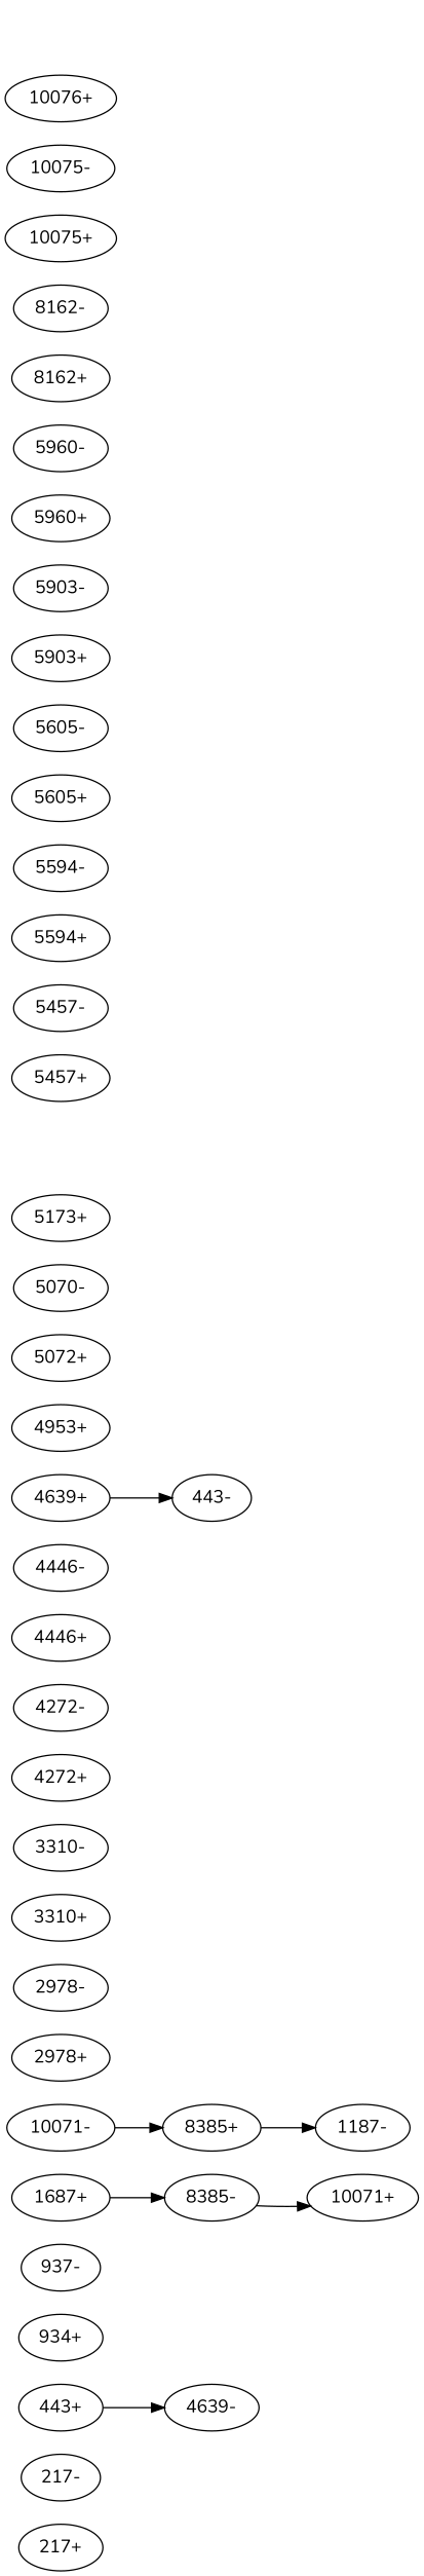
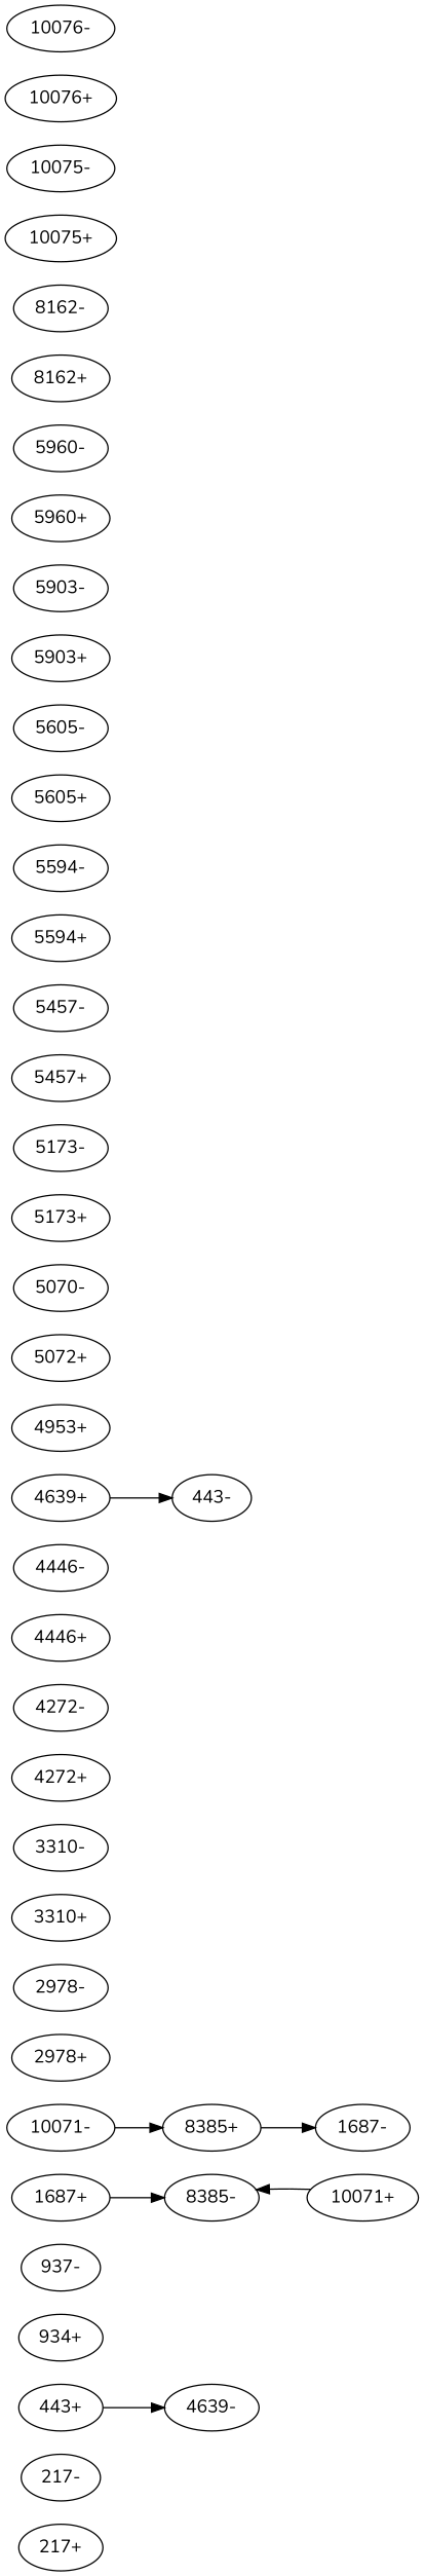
  digraph {
    fontname=Nunito
    k=40
    rankdir=LR
    node [fontname=Nunito l=210]
    edge [d=213 e=59.5 fontname=Nunito n=1]
    "217+" [l=276]
    "217-" [l=276]
    "4639-" [l=269]
    "443+"
    "934+" [l=287]
    n6 [l=287 label="937-"]
    "1687+" [l=295]
    "8385-" [l=253]
    "10071+" [l=1877]
-   "1687-" [l=295 label="1187-"]
+   "1687-" [l=295]
    "2978+" [l=223]
    "2978-" [l=223]
    "3310+" [l=207]
    "3310-" [l=207]
    "4272+"
    "4272-"
    "4446+" [l=256]
    "4446-" [l=256]
    "4639+" [l=269]
    "443-"
    "4953+" [l=200]
    n22 [l=287 label="5072+"]
    "5070-" [l=287]
    "5173+" [l=240]
+   "5173-" [l=240]
    "5457+" [l=229]
    "5457-" [l=229]
    "5594+" [l=322]
    "5594-" [l=322]
    "5605+" [l=204]
    "5605-" [l=204]
    "5903+"
    "5903-"
    "5960+" [l=234]
    "5960-" [l=234]
    "8162+" [l=384]
    "8162-" [l=384]
    "8385+" [l=253]
    "10071-" [l=1877]
    "10075+" [l=394]
    "10075-" [l=394]
    "10076+" [l=286]
+   "10076-" [l=286]
    "443+" -> "4639-"
    "1687+" -> "8385-" [d=370]
-   "8385-" -> "10071+" [d=373]
+   "10071+" -> "8385-" [d=373]
    "4639+" -> "443-"
    "8385+" -> "1687-" [d=370]
    "10071-" -> "8385+" [d=373]
  }
